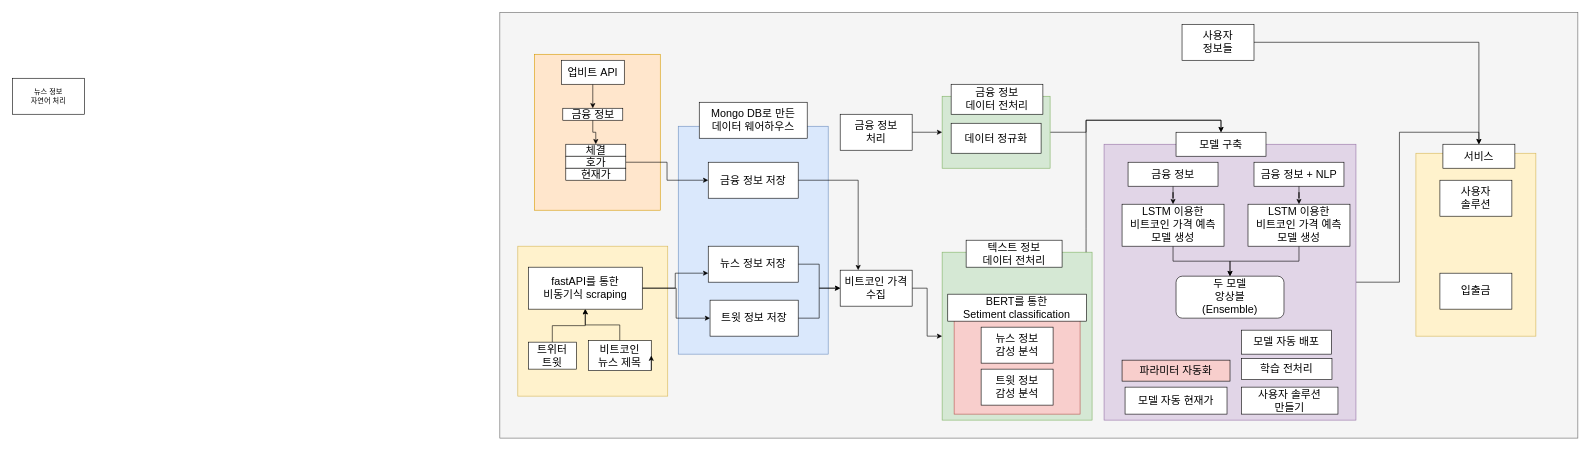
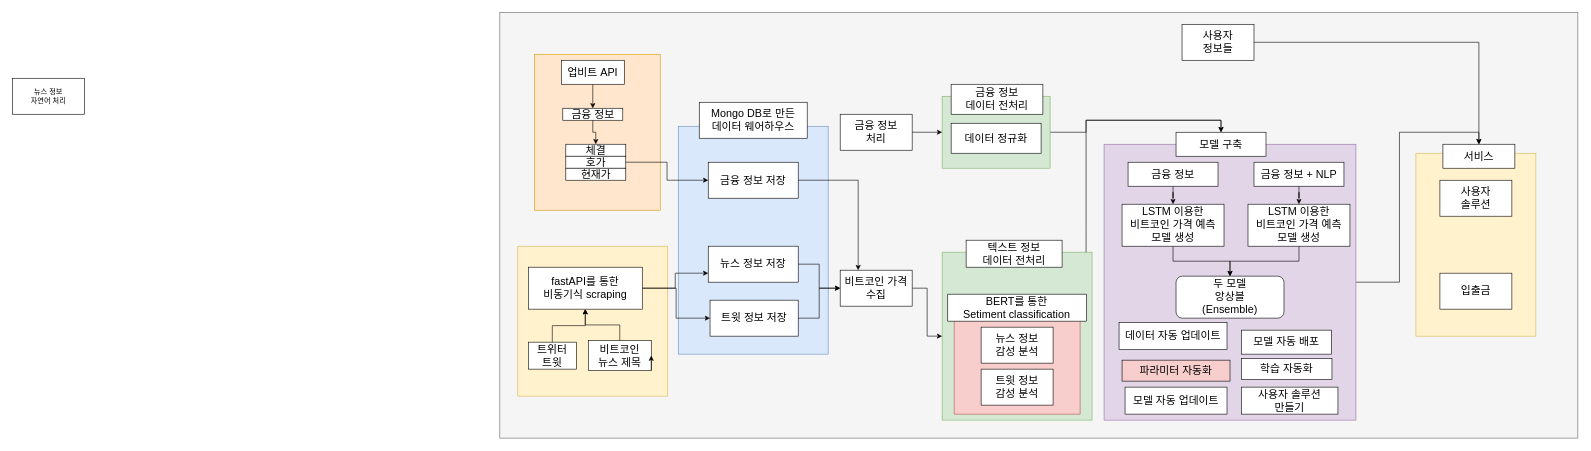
  <mxCell id="0" />
  <mxCell id="1" parent="0" />
  <mxCell id="2" value="" style="rounded=0;whiteSpace=wrap;html=1;fillColor=#f5f5f5;strokeColor=#666666;fontColor=#333333;fontSize=18;" parent="1" vertex="1"><mxGeometry x="832.5" y="20" width="1797.5" height="710" as="geometry" /></mxCell>
  <mxCell id="3" value="" style="rounded=0;whiteSpace=wrap;html=1;fillColor=#d5e8d4;strokeColor=#82b366;fontSize=18;" parent="1" vertex="1"><mxGeometry x="1570" y="420" width="250" height="280" as="geometry" /></mxCell>
  <mxCell id="4" value="" style="rounded=0;whiteSpace=wrap;html=1;fillColor=#dae8fc;strokeColor=#6c8ebf;fontSize=18;" parent="1" vertex="1"><mxGeometry x="1130" y="210" width="250" height="380" as="geometry" /></mxCell>
  <mxCell id="5" value="" style="rounded=0;whiteSpace=wrap;html=1;fillColor=#f8cecc;strokeColor=#b85450;fontSize=18;" parent="1" vertex="1"><mxGeometry x="1590" y="510" width="210" height="180" as="geometry" /></mxCell>
  <mxCell id="6" value="" style="rounded=0;whiteSpace=wrap;html=1;fontSize=18;fillColor=#fff2cc;strokeColor=#d6b656;" parent="1" vertex="1"><mxGeometry x="2360" y="255" width="200" height="305" as="geometry" /></mxCell>
  <mxCell id="7" style="edgeStyle=orthogonalEdgeStyle;rounded=0;orthogonalLoop=1;jettySize=auto;html=1;entryX=0.5;entryY=0;entryDx=0;entryDy=0;fontSize=18;" parent="1" source="8" target="40" edge="1"><mxGeometry relative="1" as="geometry" /></mxCell>
  <mxCell id="8" value="" style="rounded=0;whiteSpace=wrap;html=1;fontSize=18;fillColor=#e1d5e7;strokeColor=#9673a6;" parent="1" vertex="1"><mxGeometry x="1840" y="240" width="420" height="460" as="geometry" /></mxCell>
  <mxCell id="9" style="edgeStyle=orthogonalEdgeStyle;rounded=0;orthogonalLoop=1;jettySize=auto;html=1;entryX=0.5;entryY=0;entryDx=0;entryDy=0;fontSize=18;" parent="1" source="3" target="32" edge="1"><mxGeometry relative="1" as="geometry"><Array as="points"><mxPoint x="1810" y="380" /><mxPoint x="1810" y="200" /><mxPoint x="2035" y="200" /></Array></mxGeometry></mxCell>
  <mxCell id="10" style="edgeStyle=orthogonalEdgeStyle;rounded=0;orthogonalLoop=1;jettySize=auto;html=1;entryX=0.5;entryY=0;entryDx=0;entryDy=0;fontSize=18;" parent="1" source="11" target="32" edge="1"><mxGeometry relative="1" as="geometry"><Array as="points"><mxPoint x="1810" y="220" /><mxPoint x="1810" y="200" /><mxPoint x="2035" y="200" /></Array></mxGeometry></mxCell>
  <mxCell id="11" value="" style="rounded=0;whiteSpace=wrap;html=1;fillColor=#d5e8d4;strokeColor=#82b366;fontSize=18;" parent="1" vertex="1"><mxGeometry x="1570" y="160" width="180" height="120" as="geometry" /></mxCell>
  <mxCell id="12" value="" style="rounded=0;whiteSpace=wrap;html=1;fillColor=#ffe6cc;strokeColor=#d79b00;fontSize=18;" parent="1" vertex="1"><mxGeometry y="90" width="210" height="260" as="geometry" x="890" /></mxCell>
  <mxCell id="13" style="edgeStyle=orthogonalEdgeStyle;rounded=0;orthogonalLoop=1;jettySize=auto;html=1;entryX=0.5;entryY=0;entryDx=0;entryDy=0;fontSize=18;" parent="1" source="14" target="16" edge="1"><mxGeometry relative="1" as="geometry" /></mxCell>
  <mxCell id="14" value="업비트 API" style="rounded=0;whiteSpace=wrap;html=1;fontSize=18;" parent="1" vertex="1"><mxGeometry x="935" y="100" width="105" height="40" as="geometry" /></mxCell>
  <mxCell id="15" style="edgeStyle=orthogonalEdgeStyle;rounded=0;orthogonalLoop=1;jettySize=auto;html=1;entryX=0.5;entryY=0;entryDx=0;entryDy=0;fontSize=18;" parent="1" source="16" target="42" edge="1"><mxGeometry relative="1" as="geometry" /></mxCell>
  <mxCell id="16" value="금융 정보" style="rounded=0;whiteSpace=wrap;html=1;fontSize=18;" parent="1" vertex="1"><mxGeometry x="937.5" y="180" width="100" height="20" as="geometry" /></mxCell>
  <mxCell id="17" style="edgeStyle=orthogonalEdgeStyle;rounded=0;orthogonalLoop=1;jettySize=auto;html=1;fontSize=18;entryX=0;entryY=0.5;entryDx=0;entryDy=0;" parent="1" source="18" target="3" edge="1"><mxGeometry relative="1" as="geometry"><mxPoint x="1570" y="390.059" as="targetPoint" /></mxGeometry></mxCell>
  <mxCell id="18" value="비트코인 가격 수집" style="rounded=0;whiteSpace=wrap;html=1;fontSize=18;" parent="1" vertex="1"><mxGeometry x="1400" y="450" width="120" height="60" as="geometry" /></mxCell>
  <mxCell id="19" style="edgeStyle=orthogonalEdgeStyle;rounded=0;orthogonalLoop=1;jettySize=auto;html=1;entryX=0.25;entryY=0;entryDx=0;entryDy=0;fontSize=18;" edge="1" parent="1" source="20" target="18"><mxGeometry relative="1" as="geometry" /></mxCell>
  <mxCell id="20" value="금융 정보 저장" style="rounded=0;whiteSpace=wrap;html=1;fontSize=18;" parent="1" vertex="1"><mxGeometry x="1180" y="270" width="150" height="60" as="geometry" /></mxCell>
  <mxCell id="21" value="Mongo DB로 만든&lt;br&gt;데이터 웨어하우스" style="rounded=0;whiteSpace=wrap;html=1;fontSize=18;" parent="1" vertex="1"><mxGeometry x="1165" y="170" width="180" height="60" as="geometry" /></mxCell>
  <mxCell id="22" value="뉴스 정보&lt;br style=&quot;font-size: 18px;&quot;&gt;감성 분석" style="rounded=0;whiteSpace=wrap;html=1;fontSize=18;" parent="1" vertex="1"><mxGeometry x="1635" y="545" width="120" height="60" as="geometry" /></mxCell>
  <mxCell id="23" value="트윗 정보&lt;br style=&quot;font-size: 18px;&quot;&gt;감성 분석" style="rounded=0;whiteSpace=wrap;html=1;fontSize=18;" parent="1" vertex="1"><mxGeometry x="1635" y="615" width="120" height="60" as="geometry" /></mxCell>
  <mxCell id="24" style="edgeStyle=orthogonalEdgeStyle;rounded=0;orthogonalLoop=1;jettySize=auto;html=1;fontSize=18;" parent="1" source="25" target="11" edge="1"><mxGeometry relative="1" as="geometry" /></mxCell>
  <mxCell id="25" value="금융 정보&lt;br style=&quot;font-size: 18px;&quot;&gt;처리" style="rounded=0;whiteSpace=wrap;html=1;fontSize=18;" parent="1" vertex="1"><mxGeometry x="1400" y="190" width="120" height="60" as="geometry" /></mxCell>
  <mxCell id="26" value="뉴스 정보&lt;br&gt;자연어 처리" style="rounded=0;whiteSpace=wrap;html=1;" parent="1" vertex="1"><mxGeometry x="20" y="130" width="120" height="60" as="geometry" /></mxCell>
  <mxCell id="27" style="edgeStyle=orthogonalEdgeStyle;rounded=0;orthogonalLoop=1;jettySize=auto;html=1;entryX=0.5;entryY=0;entryDx=0;entryDy=0;fontSize=18;" parent="1" source="28" target="40" edge="1"><mxGeometry relative="1" as="geometry" /></mxCell>
  <mxCell id="28" value="사용자&lt;br style=&quot;font-size: 18px;&quot;&gt;정보들" style="rounded=0;whiteSpace=wrap;html=1;fontSize=18;" parent="1" vertex="1"><mxGeometry x="1970" y="40" width="120" height="60" as="geometry" /></mxCell>
  <mxCell id="29" value="&lt;font style=&quot;font-size: 18px;&quot;&gt;금융 정보&lt;br style=&quot;font-size: 18px;&quot;&gt;데이터 전처리&lt;/font&gt;" style="rounded=0;whiteSpace=wrap;html=1;fontSize=18;" parent="1" vertex="1"><mxGeometry x="1585" y="140" width="153" height="50" as="geometry" /></mxCell>
  <mxCell id="30" value="데이터 정규화" style="rounded=0;whiteSpace=wrap;html=1;fontSize=18;" parent="1" vertex="1"><mxGeometry x="1585" y="205" width="150" height="50" as="geometry" /></mxCell>
  <mxCell id="31" value="&lt;font style=&quot;font-size: 18px;&quot;&gt;텍스트 정보&lt;br style=&quot;font-size: 18px;&quot;&gt;데이터 전처리&lt;/font&gt;" style="rounded=0;whiteSpace=wrap;html=1;fontSize=18;" parent="1" vertex="1"><mxGeometry x="1610" y="400" width="160" height="45" as="geometry" /></mxCell>
  <mxCell id="32" value="&lt;span style=&quot;font-size: 18px;&quot;&gt;모델 구축&lt;/span&gt;" style="rounded=0;whiteSpace=wrap;html=1;fontSize=18;" parent="1" vertex="1"><mxGeometry x="1960" y="220" width="150" height="40" as="geometry" /></mxCell>
- <mxCell id="33" value="&lt;span style=&quot;font-size: 18px;&quot;&gt;학습 전처리&lt;/span&gt;" style="rounded=0;whiteSpace=wrap;html=1;fontSize=18;" parent="1" vertex="1"><mxGeometry x="2069" y="597.5" width="151" height="35" as="geometry" /></mxCell>
+ <mxCell id="33" value="&lt;span style=&quot;font-size: 18px;&quot;&gt;학습 자동화&lt;/span&gt;" style="rounded=0;whiteSpace=wrap;html=1;fontSize=18;" parent="1" vertex="1"><mxGeometry x="2069" y="597.5" width="151" height="35" as="geometry" /></mxCell>
  <mxCell id="34" value="&lt;span style=&quot;font-size: 18px;&quot;&gt;파라미터 자동화&lt;/span&gt;" style="rounded=0;whiteSpace=wrap;html=1;fontSize=18;fillColor=#f8cecc;" parent="1" vertex="1"><mxGeometry x="1870" y="600" width="180" height="35" as="geometry" /></mxCell>
- <mxCell id="35" value="&lt;span style=&quot;font-size: 18px;&quot;&gt;모델 자동 현재가&lt;/span&gt;" style="rounded=0;whiteSpace=wrap;html=1;fontSize=18;" parent="1" vertex="1"><mxGeometry x="1875" y="645" width="170" height="45" as="geometry" /></mxCell>
+ <mxCell id="35" value="&lt;span style=&quot;font-size: 18px;&quot;&gt;모델 자동 업데이트&lt;/span&gt;" style="rounded=0;whiteSpace=wrap;html=1;fontSize=18;" parent="1" vertex="1"><mxGeometry x="1875" y="645" width="170" height="45" as="geometry" /></mxCell>
  <mxCell id="36" value="" style="edgeStyle=orthogonalEdgeStyle;rounded=0;orthogonalLoop=1;jettySize=auto;html=1;fontSize=18;" parent="1" source="37" target="52" edge="1"><mxGeometry relative="1" as="geometry" /></mxCell>
  <mxCell id="37" value="&lt;span style=&quot;font-size: 18px;&quot;&gt;금융 정보 + NLP&lt;/span&gt;" style="rounded=0;whiteSpace=wrap;html=1;fontSize=18;" parent="1" vertex="1"><mxGeometry x="2090" y="270" width="150" height="40" as="geometry" /></mxCell>
  <mxCell id="38" value="사용자&lt;br style=&quot;font-size: 18px;&quot;&gt;솔루션" style="rounded=0;whiteSpace=wrap;html=1;fontSize=18;" parent="1" vertex="1"><mxGeometry x="2400" y="300" width="120" height="60" as="geometry" /></mxCell>
  <mxCell id="39" value="사용자 솔루션&lt;br style=&quot;font-size: 18px;&quot;&gt;만들기" style="rounded=0;whiteSpace=wrap;html=1;fontSize=18;" parent="1" vertex="1"><mxGeometry x="2069" y="645" width="161" height="45" as="geometry" /></mxCell>
  <mxCell id="40" value="서비스" style="rounded=0;whiteSpace=wrap;html=1;fontSize=18;" parent="1" vertex="1"><mxGeometry x="2405" y="240" width="120" height="40" as="geometry" /></mxCell>
  <mxCell id="41" value="입출금" style="rounded=0;whiteSpace=wrap;html=1;fontSize=18;" parent="1" vertex="1"><mxGeometry x="2400" y="455" width="120" height="60" as="geometry" /></mxCell>
  <mxCell id="42" value="체결" style="rounded=0;whiteSpace=wrap;html=1;fontSize=18;" parent="1" vertex="1"><mxGeometry x="942.5" y="240" width="100" height="20" as="geometry" /></mxCell>
  <mxCell id="43" style="edgeStyle=orthogonalEdgeStyle;rounded=0;orthogonalLoop=1;jettySize=auto;html=1;entryX=0;entryY=0.5;entryDx=0;entryDy=0;fontSize=18;" parent="1" source="44" target="20" edge="1"><mxGeometry relative="1" as="geometry" /></mxCell>
  <mxCell id="44" value="호가" style="rounded=0;whiteSpace=wrap;html=1;fontSize=18;" parent="1" vertex="1"><mxGeometry x="942.5" y="260" width="100" height="20" as="geometry" /></mxCell>
  <mxCell id="45" value="현재가" style="rounded=0;whiteSpace=wrap;html=1;fontSize=18;" parent="1" vertex="1"><mxGeometry x="942.5" y="280" width="100" height="20" as="geometry" /></mxCell>
  <mxCell id="46" value="BERT를 통한&lt;br style=&quot;font-size: 18px;&quot;&gt;Setiment classification" style="rounded=0;whiteSpace=wrap;html=1;fontSize=18;" parent="1" vertex="1"><mxGeometry x="1579.38" y="490" width="231.25" height="45" as="geometry" /></mxCell>
+ <mxCell id="47" value="&lt;span style=&quot;font-size: 18px;&quot;&gt;데이터 자동 업데이트&lt;/span&gt;" style="rounded=0;whiteSpace=wrap;html=1;fontSize=18;" parent="1" vertex="1"><mxGeometry x="1865" y="537.5" width="180" height="45" as="geometry" /></mxCell>
  <mxCell id="48" value="&lt;span style=&quot;font-size: 18px;&quot;&gt;모델 자동 배포&lt;/span&gt;" style="rounded=0;whiteSpace=wrap;html=1;fontSize=18;" parent="1" vertex="1"><mxGeometry x="2069" y="550" width="150" height="40" as="geometry" /></mxCell>
  <mxCell id="49" value="" style="edgeStyle=orthogonalEdgeStyle;rounded=0;orthogonalLoop=1;jettySize=auto;html=1;fontSize=18;" parent="1" source="50" target="54" edge="1"><mxGeometry relative="1" as="geometry" /></mxCell>
  <mxCell id="50" value="&lt;span style=&quot;font-size: 18px;&quot;&gt;금융 정보&lt;/span&gt;" style="rounded=0;whiteSpace=wrap;html=1;fontSize=18;" parent="1" vertex="1"><mxGeometry x="1880" y="270" width="150" height="40" as="geometry" /></mxCell>
  <mxCell id="51" style="edgeStyle=orthogonalEdgeStyle;rounded=0;orthogonalLoop=1;jettySize=auto;html=1;fontSize=18;" parent="1" source="52" target="55" edge="1"><mxGeometry relative="1" as="geometry" /></mxCell>
  <mxCell id="52" value="&lt;span style=&quot;font-size: 18px;&quot;&gt;LSTM 이용한&lt;br style=&quot;font-size: 18px;&quot;&gt;비트코인 가격 예측&lt;br style=&quot;font-size: 18px;&quot;&gt;모델 생성&lt;br style=&quot;font-size: 18px;&quot;&gt;&lt;/span&gt;" style="rounded=0;whiteSpace=wrap;html=1;fontSize=18;" parent="1" vertex="1"><mxGeometry x="2080" y="340" width="170" height="70" as="geometry" /></mxCell>
  <mxCell id="53" style="edgeStyle=orthogonalEdgeStyle;rounded=0;orthogonalLoop=1;jettySize=auto;html=1;entryX=0.5;entryY=0;entryDx=0;entryDy=0;fontSize=18;" parent="1" source="54" target="55" edge="1"><mxGeometry relative="1" as="geometry" /></mxCell>
  <mxCell id="54" value="&lt;span style=&quot;font-size: 18px;&quot;&gt;LSTM 이용한&lt;br style=&quot;font-size: 18px;&quot;&gt;비트코인 가격 예측&lt;br style=&quot;font-size: 18px;&quot;&gt;모델 생성&lt;br style=&quot;font-size: 18px;&quot;&gt;&lt;/span&gt;" style="rounded=0;whiteSpace=wrap;html=1;fontSize=18;" parent="1" vertex="1"><mxGeometry x="1870" y="340" width="170" height="70" as="geometry" /></mxCell>
  <mxCell id="55" value="두 모델&lt;br style=&quot;font-size: 18px;&quot;&gt;앙상블&lt;br style=&quot;font-size: 18px;&quot;&gt;(Ensemble)" style="rounded=1;whiteSpace=wrap;html=1;fillColor=default;fontSize=18;" parent="1" vertex="1"><mxGeometry x="1960" y="460" width="180" height="70" as="geometry" /></mxCell>
  <mxCell id="56" value="" style="whiteSpace=wrap;html=1;aspect=fixed;fillColor=#fff2cc;strokeColor=#d6b656;" vertex="1" parent="1"><mxGeometry x="862.5" y="410" width="250" height="250" as="geometry" /></mxCell>
  <mxCell id="57" style="edgeStyle=orthogonalEdgeStyle;rounded=0;orthogonalLoop=1;jettySize=auto;html=1;fontSize=18;" edge="1" parent="1" source="58" target="63"><mxGeometry relative="1" as="geometry" /></mxCell>
  <mxCell id="58" value="비트코인&lt;br style=&quot;font-size: 18px;&quot;&gt;뉴스 제목" style="rounded=0;whiteSpace=wrap;html=1;fontSize=18;" vertex="1" parent="1"><mxGeometry x="980" y="567.5" width="105" height="50" as="geometry" /></mxCell>
  <mxCell id="59" value="" style="edgeStyle=orthogonalEdgeStyle;rounded=0;orthogonalLoop=1;jettySize=auto;html=1;fontSize=18;" edge="1" parent="1" source="60" target="63"><mxGeometry relative="1" as="geometry" /></mxCell>
  <mxCell id="60" value="트위터&lt;br style=&quot;font-size: 18px;&quot;&gt;트윗" style="rounded=0;whiteSpace=wrap;html=1;fontSize=18;" vertex="1" parent="1"><mxGeometry x="880" y="570" width="80" height="45" as="geometry" /></mxCell>
  <mxCell id="61" style="edgeStyle=orthogonalEdgeStyle;rounded=0;orthogonalLoop=1;jettySize=auto;html=1;entryX=0;entryY=0.75;entryDx=0;entryDy=0;fontSize=18;" edge="1" parent="1" source="63" target="66"><mxGeometry relative="1" as="geometry" /></mxCell>
  <mxCell id="62" style="edgeStyle=orthogonalEdgeStyle;rounded=0;orthogonalLoop=1;jettySize=auto;html=1;fontSize=18;" edge="1" parent="1" source="63" target="68"><mxGeometry relative="1" as="geometry" /></mxCell>
  <mxCell id="63" value="&lt;font style=&quot;font-size: 18px;&quot;&gt;fastAPI를 통한&lt;br style=&quot;font-size: 18px;&quot;&gt;비동기식 scraping&lt;/font&gt;" style="rounded=0;whiteSpace=wrap;html=1;fontSize=18;" vertex="1" parent="1"><mxGeometry x="880" y="445" width="190" height="70" as="geometry" /></mxCell>
  <mxCell id="64" style="edgeStyle=orthogonalEdgeStyle;rounded=0;orthogonalLoop=1;jettySize=auto;html=1;exitX=1;exitY=1;exitDx=0;exitDy=0;entryX=1;entryY=0.5;entryDx=0;entryDy=0;fontSize=18;" edge="1" parent="1" source="58" target="58"><mxGeometry relative="1" as="geometry" /></mxCell>
  <mxCell id="65" style="edgeStyle=orthogonalEdgeStyle;rounded=0;orthogonalLoop=1;jettySize=auto;html=1;entryX=0;entryY=0.5;entryDx=0;entryDy=0;fontSize=18;" edge="1" parent="1" source="66" target="18"><mxGeometry relative="1" as="geometry" /></mxCell>
  <mxCell id="66" value="뉴스 정보 저장" style="rounded=0;whiteSpace=wrap;html=1;fontSize=18;" vertex="1" parent="1"><mxGeometry x="1180" y="410" width="150" height="60" as="geometry" /></mxCell>
  <mxCell id="67" style="edgeStyle=orthogonalEdgeStyle;rounded=0;orthogonalLoop=1;jettySize=auto;html=1;entryX=0;entryY=0.5;entryDx=0;entryDy=0;fontSize=18;" edge="1" parent="1" source="68" target="18"><mxGeometry relative="1" as="geometry" /></mxCell>
  <mxCell id="68" value="트윗 정보 저장" style="rounded=0;whiteSpace=wrap;html=1;fontSize=18;" vertex="1" parent="1"><mxGeometry x="1183" y="500" width="147" height="60" as="geometry" /></mxCell>
